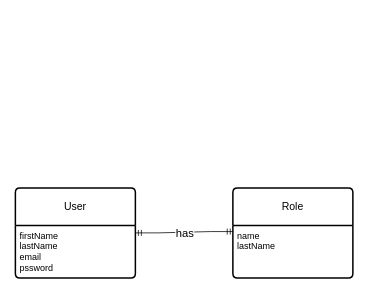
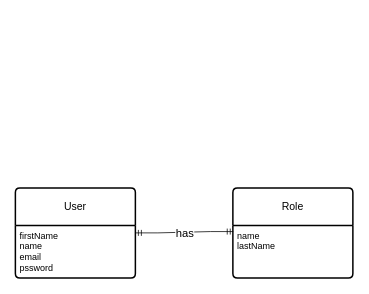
  <mxCell id="0" />
  <mxCell id="1" parent="0" />
  <mxCell id="2" value="User" style="swimlane;childLayout=stackLayout;horizontal=1;startSize=50;horizontalStack=0;rounded=1;fontSize=14;fontStyle=0;strokeWidth=2;resizeParent=0;resizeLast=1;shadow=0;dashed=0;align=center;arcSize=4;whiteSpace=wrap;html=1;" vertex="1" parent="1"><mxGeometry x="20" y="250" width="160" height="120" as="geometry" /></mxCell>
- <mxCell id="3" value="firstName&lt;br&gt;lastName&lt;br&gt;email&lt;br&gt;pssword" style="align=left;strokeColor=none;fillColor=none;spacingLeft=4;fontSize=12;verticalAlign=top;resizable=0;rotatable=0;part=1;html=1;" vertex="1" parent="2"><mxGeometry y="50" width="160" height="70" as="geometry" /></mxCell>
+ <mxCell id="3" value="firstName&lt;br&gt;name&lt;br&gt;email&lt;br&gt;pssword" style="align=left;strokeColor=none;fillColor=none;spacingLeft=4;fontSize=12;verticalAlign=top;resizable=0;rotatable=0;part=1;html=1;" vertex="1" parent="2"><mxGeometry y="50" width="160" height="70" as="geometry" /></mxCell>
  <mxCell id="4" value="Role" style="swimlane;childLayout=stackLayout;horizontal=1;startSize=50;horizontalStack=0;rounded=1;fontSize=14;fontStyle=0;strokeWidth=2;resizeParent=0;resizeLast=1;shadow=0;dashed=0;align=center;arcSize=4;whiteSpace=wrap;html=1;" vertex="1" parent="1"><mxGeometry x="310" y="250" width="160" height="120" as="geometry" /></mxCell>
  <mxCell id="5" value="name&lt;br&gt;lastName" style="align=left;strokeColor=none;fillColor=none;spacingLeft=4;fontSize=12;verticalAlign=top;resizable=0;rotatable=0;part=1;html=1;" vertex="1" parent="4"><mxGeometry y="50" width="160" height="70" as="geometry" /></mxCell>
  <mxCell id="6" value="" style="edgeStyle=entityRelationEdgeStyle;fontSize=12;html=1;endArrow=ERmandOne;startArrow=ERmandOne;rounded=0;entryX=0.003;entryY=0.118;entryDx=0;entryDy=0;entryPerimeter=0;" edge="1" parent="1" target="5"><mxGeometry width="100" height="100" relative="1" as="geometry"><mxPoint x="180" y="310" as="sourcePoint" /><mxPoint x="280" y="210" as="targetPoint" /><Array as="points"><mxPoint x="310" y="20" /></Array></mxGeometry></mxCell>
  <mxCell id="7" value="&lt;p style=&quot;line-height: 150%;&quot;&gt;has&lt;/p&gt;" style="edgeLabel;html=1;align=center;verticalAlign=middle;resizable=0;points=[];" vertex="1" connectable="0" parent="6"><mxGeometry x="-0.024" relative="1" as="geometry"><mxPoint as="offset" /></mxGeometry></mxCell>
  <mxCell id="8" value="Text" style="edgeLabel;html=1;align=center;verticalAlign=middle;resizable=0;points=[];" vertex="1" connectable="0" parent="6"><mxGeometry x="-0.024" relative="1" as="geometry"><mxPoint as="offset" /></mxGeometry></mxCell>
  <mxCell id="9" value="&lt;font style=&quot;font-size: 15px;&quot;&gt;has&lt;/font&gt;" style="edgeLabel;html=1;align=center;verticalAlign=middle;resizable=0;points=[];" vertex="1" connectable="0" parent="6"><mxGeometry x="0.007" relative="1" as="geometry"><mxPoint as="offset" /></mxGeometry></mxCell>
